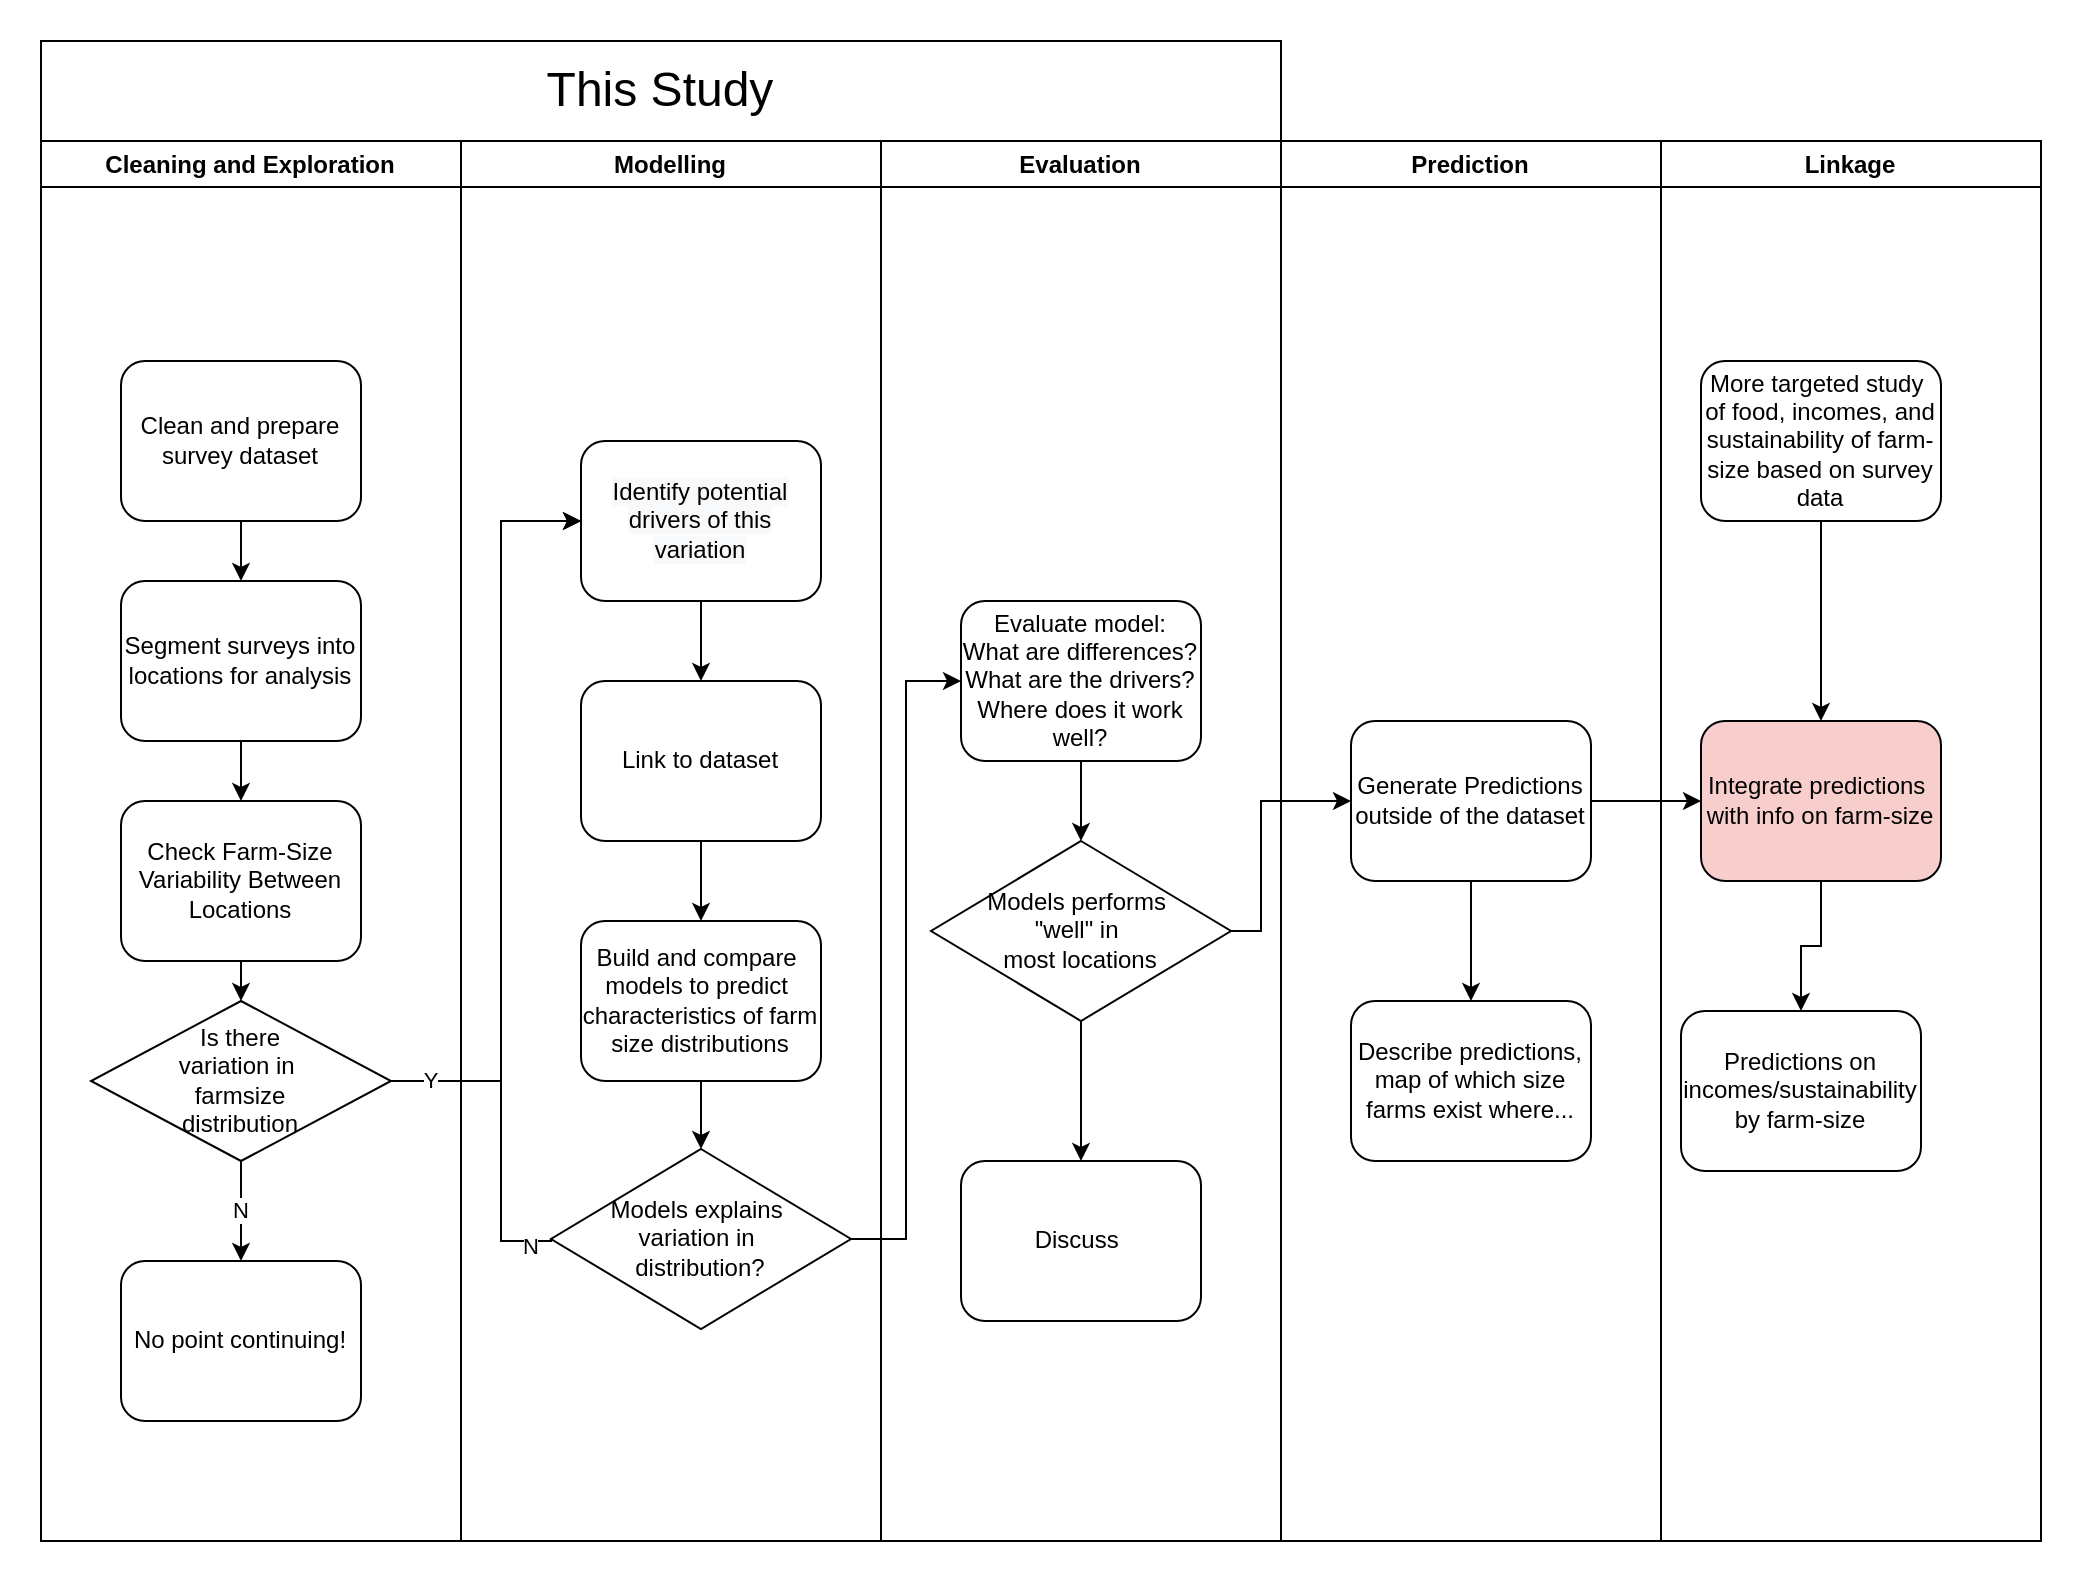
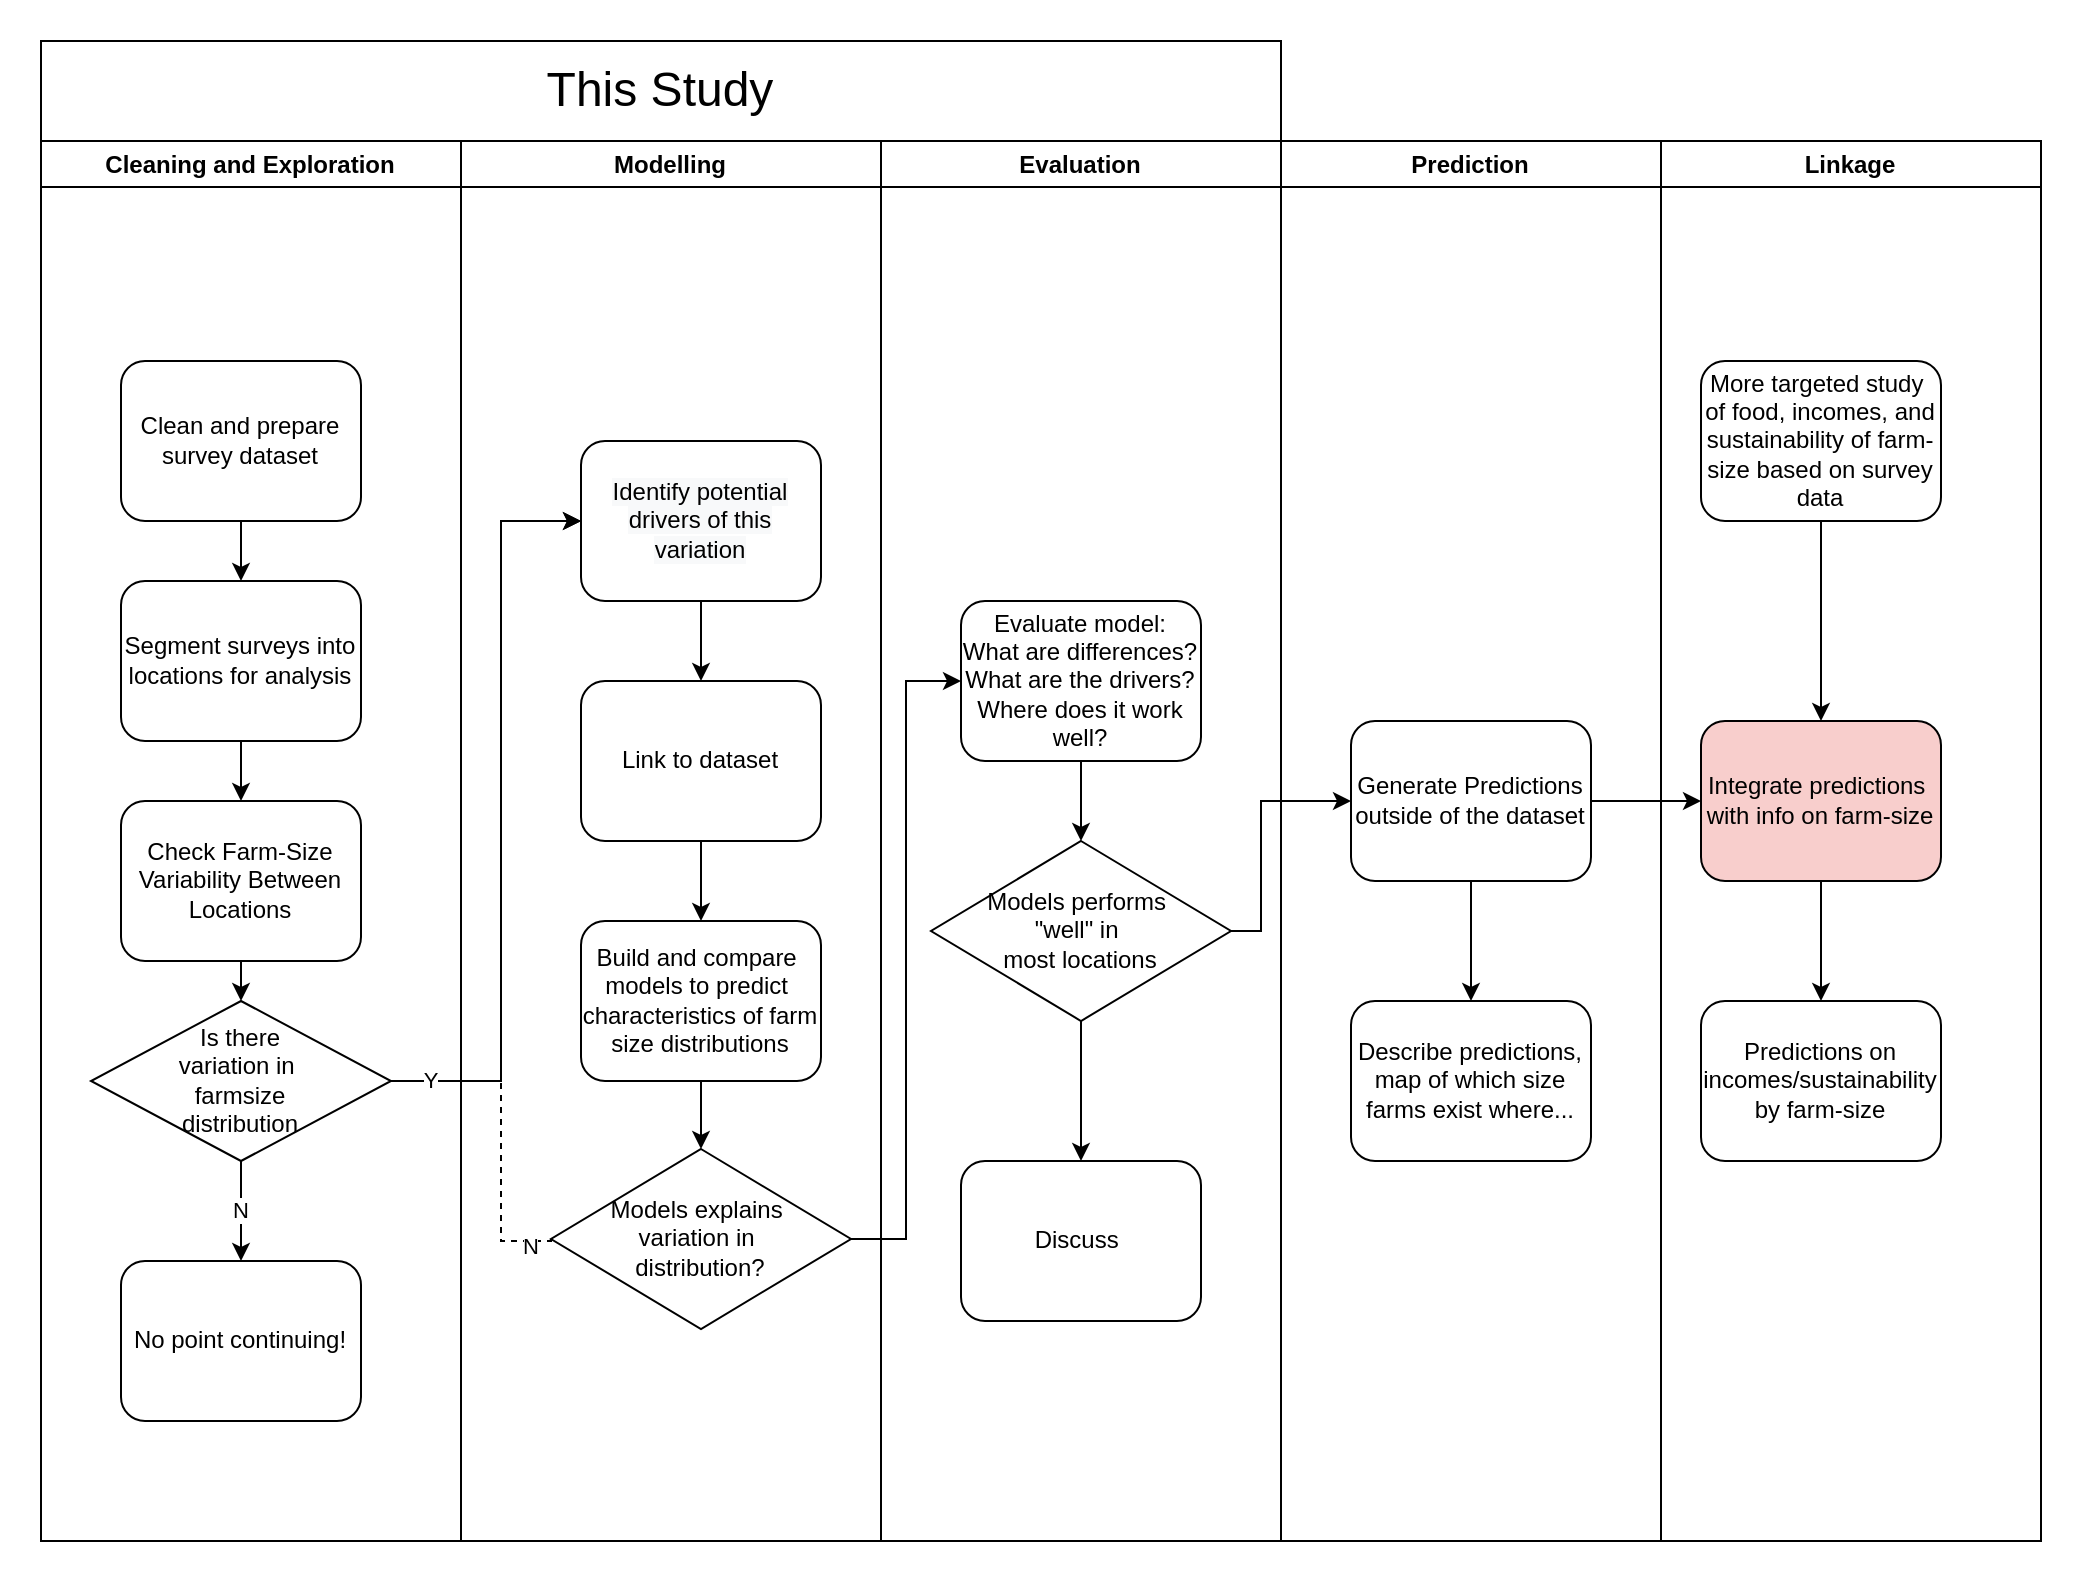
  <mxCell id="0" />
  <mxCell id="1" parent="0" />
  <mxCell id="2" style="edgeStyle=orthogonalEdgeStyle;rounded=0;orthogonalLoop=1;jettySize=auto;html=1;exitX=0.5;exitY=1;exitDx=0;exitDy=0;entryX=0.5;entryY=0;entryDx=0;entryDy=0;" parent="1" source="3" target="7" edge="1"><mxGeometry relative="1" as="geometry" /></mxCell>
  <mxCell id="3" value="Check Farm-Size Variability Between Locations" style="rounded=1;whiteSpace=wrap;html=1;" parent="1" vertex="1"><mxGeometry x="60" y="400" width="120" height="80" as="geometry" /></mxCell>
  <mxCell id="4" value="N" style="edgeStyle=orthogonalEdgeStyle;rounded=0;orthogonalLoop=1;jettySize=auto;html=1;" parent="1" source="7" target="12" edge="1"><mxGeometry relative="1" as="geometry" /></mxCell>
  <mxCell id="5" style="edgeStyle=orthogonalEdgeStyle;rounded=0;orthogonalLoop=1;jettySize=auto;html=1;exitX=1;exitY=0.5;exitDx=0;exitDy=0;entryX=0;entryY=0.5;entryDx=0;entryDy=0;" parent="1" source="7" target="16" edge="1"><mxGeometry relative="1" as="geometry"><Array as="points"><mxPoint x="250" y="540" /><mxPoint x="250" y="260" /></Array></mxGeometry></mxCell>
  <mxCell id="6" value="Y" style="edgeLabel;html=1;align=center;verticalAlign=middle;resizable=0;points=[];" parent="5" vertex="1" connectable="0"><mxGeometry x="-0.896" y="1" relative="1" as="geometry"><mxPoint as="offset" /></mxGeometry></mxCell>
  <mxCell id="7" value="Is there &lt;br&gt;variation in&amp;nbsp;&lt;br&gt;farmsize&lt;br&gt;distribution&lt;br&gt;" style="rhombus;whiteSpace=wrap;html=1;" parent="1" vertex="1"><mxGeometry x="45" y="500" width="150" height="80" as="geometry" /></mxCell>
  <mxCell id="8" style="edgeStyle=orthogonalEdgeStyle;rounded=0;orthogonalLoop=1;jettySize=auto;html=1;exitX=0.5;exitY=1;exitDx=0;exitDy=0;entryX=0.5;entryY=0;entryDx=0;entryDy=0;" parent="1" source="9" target="11" edge="1"><mxGeometry relative="1" as="geometry" /></mxCell>
  <mxCell id="9" value="Clean and prepare survey dataset" style="rounded=1;whiteSpace=wrap;html=1;" parent="1" vertex="1"><mxGeometry x="60" y="180" width="120" height="80" as="geometry" /></mxCell>
  <mxCell id="10" style="edgeStyle=orthogonalEdgeStyle;rounded=0;orthogonalLoop=1;jettySize=auto;html=1;exitX=0.5;exitY=1;exitDx=0;exitDy=0;entryX=0.5;entryY=0;entryDx=0;entryDy=0;" parent="1" source="11" target="3" edge="1"><mxGeometry relative="1" as="geometry" /></mxCell>
  <mxCell id="11" value="Segment surveys into locations for analysis" style="rounded=1;whiteSpace=wrap;html=1;" parent="1" vertex="1"><mxGeometry x="60" y="290" width="120" height="80" as="geometry" /></mxCell>
  <mxCell id="12" value="No point continuing!" style="rounded=1;whiteSpace=wrap;html=1;" parent="1" vertex="1"><mxGeometry x="60" y="630" width="120" height="80" as="geometry" /></mxCell>
  <mxCell id="13" style="edgeStyle=orthogonalEdgeStyle;rounded=0;orthogonalLoop=1;jettySize=auto;html=1;exitX=0.5;exitY=1;exitDx=0;exitDy=0;entryX=0.5;entryY=0;entryDx=0;entryDy=0;" parent="1" source="14" target="20" edge="1"><mxGeometry relative="1" as="geometry" /></mxCell>
  <mxCell id="14" value="Build and compare&amp;nbsp;&lt;br&gt;models to predict&amp;nbsp;&lt;br&gt;characteristics of farm&lt;br&gt;size distributions" style="whiteSpace=wrap;html=1;rounded=1;" parent="1" vertex="1"><mxGeometry x="290" y="460" width="120" height="80" as="geometry" /></mxCell>
  <mxCell id="15" style="edgeStyle=orthogonalEdgeStyle;rounded=0;orthogonalLoop=1;jettySize=auto;html=1;exitX=0.5;exitY=1;exitDx=0;exitDy=0;entryX=0.5;entryY=0;entryDx=0;entryDy=0;" parent="1" source="16" target="24" edge="1"><mxGeometry relative="1" as="geometry" /></mxCell>
  <mxCell id="16" value="&lt;meta charset=&quot;utf-8&quot;&gt;&lt;span style=&quot;color: rgb(0, 0, 0); font-family: Helvetica; font-size: 12px; font-style: normal; font-variant-ligatures: normal; font-variant-caps: normal; font-weight: 400; letter-spacing: normal; orphans: 2; text-align: center; text-indent: 0px; text-transform: none; widows: 2; word-spacing: 0px; -webkit-text-stroke-width: 0px; background-color: rgb(248, 249, 250); text-decoration-thickness: initial; text-decoration-style: initial; text-decoration-color: initial; float: none; display: inline !important;&quot;&gt;Identify potential drivers of this variation&lt;/span&gt;" style="whiteSpace=wrap;html=1;rounded=1;" parent="1" vertex="1"><mxGeometry x="290" y="220" width="120" height="80" as="geometry" /></mxCell>
- <mxCell id="17" style="edgeStyle=orthogonalEdgeStyle;rounded=0;orthogonalLoop=1;jettySize=auto;html=1;exitX=0;exitY=0.5;exitDx=0;exitDy=0;entryX=0;entryY=0.5;entryDx=0;entryDy=0;" parent="1" source="20" target="16" edge="1"><mxGeometry relative="1" as="geometry"><Array as="points"><mxPoint x="250" y="620" /><mxPoint x="250" y="260" /></Array></mxGeometry></mxCell>
+ <mxCell id="17" style="edgeStyle=orthogonalEdgeStyle;rounded=0;orthogonalLoop=1;jettySize=auto;html=1;exitX=0;exitY=0.5;exitDx=0;exitDy=0;entryX=0;entryY=0.5;entryDx=0;entryDy=0;dashed=1;" parent="1" source="20" target="16" edge="1"><mxGeometry relative="1" as="geometry"><Array as="points"><mxPoint x="250" y="620" /><mxPoint x="250" y="260" /></Array></mxGeometry></mxCell>
  <mxCell id="18" value="N" style="edgeLabel;html=1;align=center;verticalAlign=middle;resizable=0;points=[];" parent="17" vertex="1" connectable="0"><mxGeometry x="-0.942" y="2" relative="1" as="geometry"><mxPoint as="offset" /></mxGeometry></mxCell>
  <mxCell id="19" style="edgeStyle=orthogonalEdgeStyle;rounded=0;orthogonalLoop=1;jettySize=auto;html=1;exitX=1;exitY=0.5;exitDx=0;exitDy=0;entryX=0;entryY=0.5;entryDx=0;entryDy=0;" parent="1" source="20" target="22" edge="1"><mxGeometry relative="1" as="geometry" /></mxCell>
  <mxCell id="20" value="Models explains&amp;nbsp;&lt;br&gt;variation in&amp;nbsp;&lt;br&gt;distribution?" style="rhombus;whiteSpace=wrap;html=1;" parent="1" vertex="1"><mxGeometry x="275" y="574" width="150" height="90" as="geometry" /></mxCell>
  <mxCell id="21" style="edgeStyle=orthogonalEdgeStyle;rounded=0;orthogonalLoop=1;jettySize=auto;html=1;exitX=0.5;exitY=1;exitDx=0;exitDy=0;entryX=0.5;entryY=0;entryDx=0;entryDy=0;" parent="1" source="22" target="27" edge="1"><mxGeometry relative="1" as="geometry" /></mxCell>
  <mxCell id="22" value="Evaluate model:&lt;br&gt;What are differences?&lt;br&gt;What are the drivers?&lt;br&gt;Where does it work well?" style="whiteSpace=wrap;html=1;rounded=1;" parent="1" vertex="1"><mxGeometry x="480" y="300" width="120" height="80" as="geometry" /></mxCell>
  <mxCell id="23" style="edgeStyle=orthogonalEdgeStyle;rounded=0;orthogonalLoop=1;jettySize=auto;html=1;exitX=0.5;exitY=1;exitDx=0;exitDy=0;entryX=0.5;entryY=0;entryDx=0;entryDy=0;" parent="1" source="24" target="14" edge="1"><mxGeometry relative="1" as="geometry" /></mxCell>
  <mxCell id="24" value="Link to dataset" style="whiteSpace=wrap;html=1;rounded=1;" parent="1" vertex="1"><mxGeometry x="290" y="340" width="120" height="80" as="geometry" /></mxCell>
  <mxCell id="25" style="edgeStyle=orthogonalEdgeStyle;rounded=0;orthogonalLoop=1;jettySize=auto;html=1;exitX=0.5;exitY=1;exitDx=0;exitDy=0;entryX=0.5;entryY=0;entryDx=0;entryDy=0;" parent="1" source="27" target="28" edge="1"><mxGeometry relative="1" as="geometry" /></mxCell>
  <mxCell id="26" style="edgeStyle=orthogonalEdgeStyle;rounded=0;orthogonalLoop=1;jettySize=auto;html=1;exitX=1;exitY=0.5;exitDx=0;exitDy=0;entryX=0;entryY=0.5;entryDx=0;entryDy=0;" parent="1" source="27" target="39" edge="1"><mxGeometry relative="1" as="geometry"><Array as="points"><mxPoint x="630" y="465" /><mxPoint x="630" y="400" /></Array></mxGeometry></mxCell>
  <mxCell id="27" value="Models performs&amp;nbsp;&lt;br&gt;&quot;well&quot; in&amp;nbsp;&lt;br&gt;most locations" style="rhombus;whiteSpace=wrap;html=1;" parent="1" vertex="1"><mxGeometry x="465" y="420" width="150" height="90" as="geometry" /></mxCell>
  <mxCell id="28" value="Discuss&amp;nbsp;" style="whiteSpace=wrap;html=1;rounded=1;" parent="1" vertex="1"><mxGeometry x="480" y="580" width="120" height="80" as="geometry" /></mxCell>
  <mxCell id="29" style="edgeStyle=orthogonalEdgeStyle;rounded=0;orthogonalLoop=1;jettySize=auto;html=1;exitX=1;exitY=0.5;exitDx=0;exitDy=0;entryX=0;entryY=0.5;entryDx=0;entryDy=0;" parent="1" source="39" target="31" edge="1"><mxGeometry relative="1" as="geometry" /></mxCell>
  <mxCell id="30" value="" style="edgeStyle=orthogonalEdgeStyle;rounded=0;orthogonalLoop=1;jettySize=auto;html=1;" parent="1" source="31" target="34" edge="1"><mxGeometry relative="1" as="geometry" /></mxCell>
  <mxCell id="31" value="Integrate predictions&amp;nbsp;&lt;br&gt;with info on farm-size" style="whiteSpace=wrap;html=1;rounded=1;fillColor=#f8cecc;" parent="1" vertex="1"><mxGeometry x="850" y="360" width="120" height="80" as="geometry" /></mxCell>
  <mxCell id="32" style="edgeStyle=orthogonalEdgeStyle;rounded=0;orthogonalLoop=1;jettySize=auto;html=1;exitX=0.5;exitY=1;exitDx=0;exitDy=0;" parent="1" source="33" target="31" edge="1"><mxGeometry relative="1" as="geometry" /></mxCell>
  <mxCell id="33" value="More targeted study&amp;nbsp;&lt;br&gt;of food, incomes, and sustainability of farm-size based on survey data" style="whiteSpace=wrap;html=1;rounded=1;" parent="1" vertex="1"><mxGeometry x="850" y="180" width="120" height="80" as="geometry" /></mxCell>
- <mxCell id="34" value="Predictions on incomes/sustainability by farm-size" style="whiteSpace=wrap;html=1;rounded=1;" parent="1" vertex="1"><mxGeometry x="840" y="505" width="120" height="80" as="geometry" /></mxCell>
+ <mxCell id="34" value="Predictions on incomes/sustainability by farm-size" style="whiteSpace=wrap;html=1;rounded=1;" parent="1" vertex="1"><mxGeometry x="850" y="500" width="120" height="80" as="geometry" /></mxCell>
  <mxCell id="35" value="Cleaning and Exploration" style="swimlane;" parent="1" vertex="1"><mxGeometry x="20" y="70" width="210" height="700" as="geometry" /></mxCell>
  <mxCell id="36" value="Modelling" style="swimlane;" parent="1" vertex="1"><mxGeometry x="230" y="70" width="210" height="700" as="geometry" /></mxCell>
  <mxCell id="37" value="Evaluation" style="swimlane;" parent="1" vertex="1"><mxGeometry x="440" y="70" width="200" height="700" as="geometry" /></mxCell>
  <mxCell id="38" value="Prediction" style="swimlane;" parent="1" vertex="1"><mxGeometry x="640" y="70" width="190" height="700" as="geometry" /></mxCell>
  <mxCell id="39" value="Generate Predictions&lt;br&gt;outside of the dataset" style="whiteSpace=wrap;html=1;rounded=1;" parent="38" vertex="1"><mxGeometry x="35" y="290" width="120" height="80" as="geometry" /></mxCell>
  <mxCell id="40" value="Describe predictions,&lt;br&gt;map of which size farms exist where..." style="whiteSpace=wrap;html=1;rounded=1;" parent="38" vertex="1"><mxGeometry x="35" y="430" width="120" height="80" as="geometry" /></mxCell>
  <mxCell id="41" value="" style="edgeStyle=orthogonalEdgeStyle;rounded=0;orthogonalLoop=1;jettySize=auto;html=1;" parent="38" source="39" target="40" edge="1"><mxGeometry relative="1" as="geometry" /></mxCell>
  <mxCell id="42" value="Linkage" style="swimlane;" parent="1" vertex="1"><mxGeometry x="830" y="70" width="190" height="700" as="geometry" /></mxCell>
  <mxCell id="43" value="&lt;font style=&quot;font-size: 24px;&quot;&gt;This Study&lt;/font&gt;" style="rounded=0;whiteSpace=wrap;html=1;" parent="1" vertex="1"><mxGeometry x="20" y="20" width="620" height="50" as="geometry" /></mxCell>
